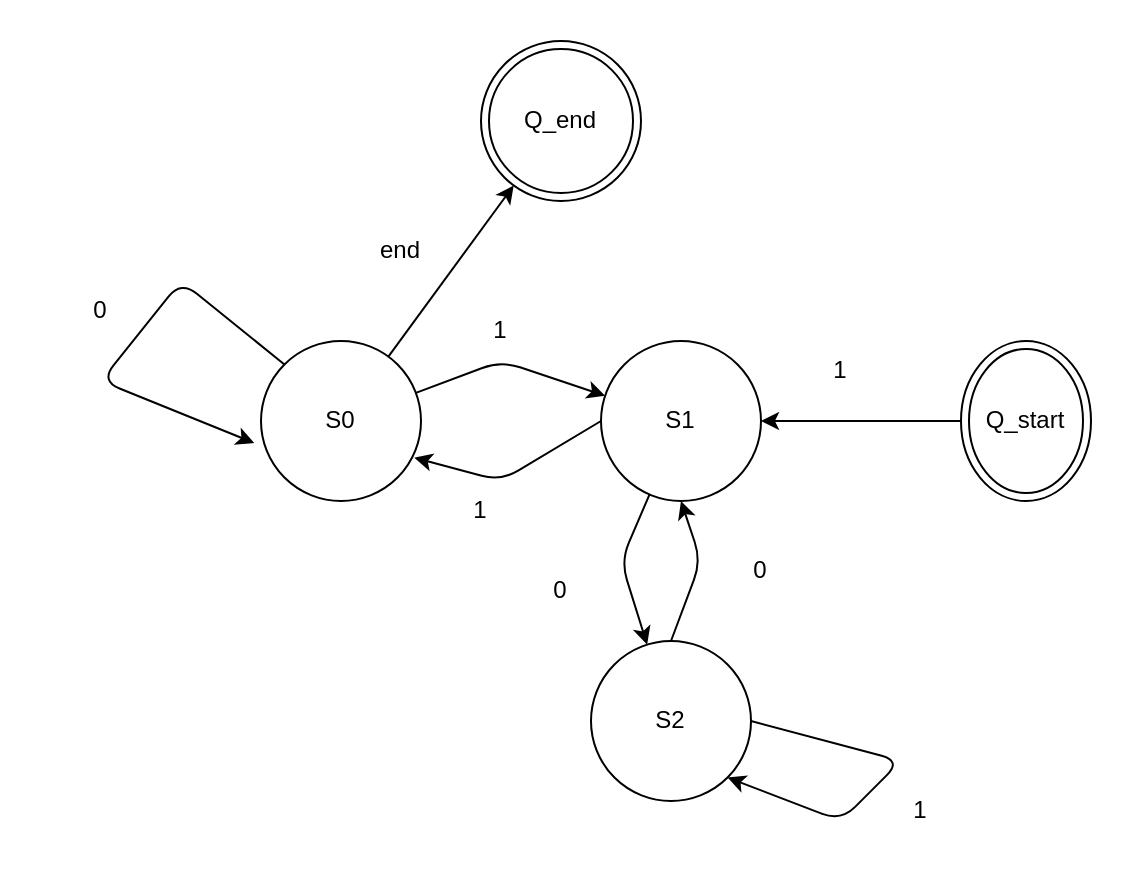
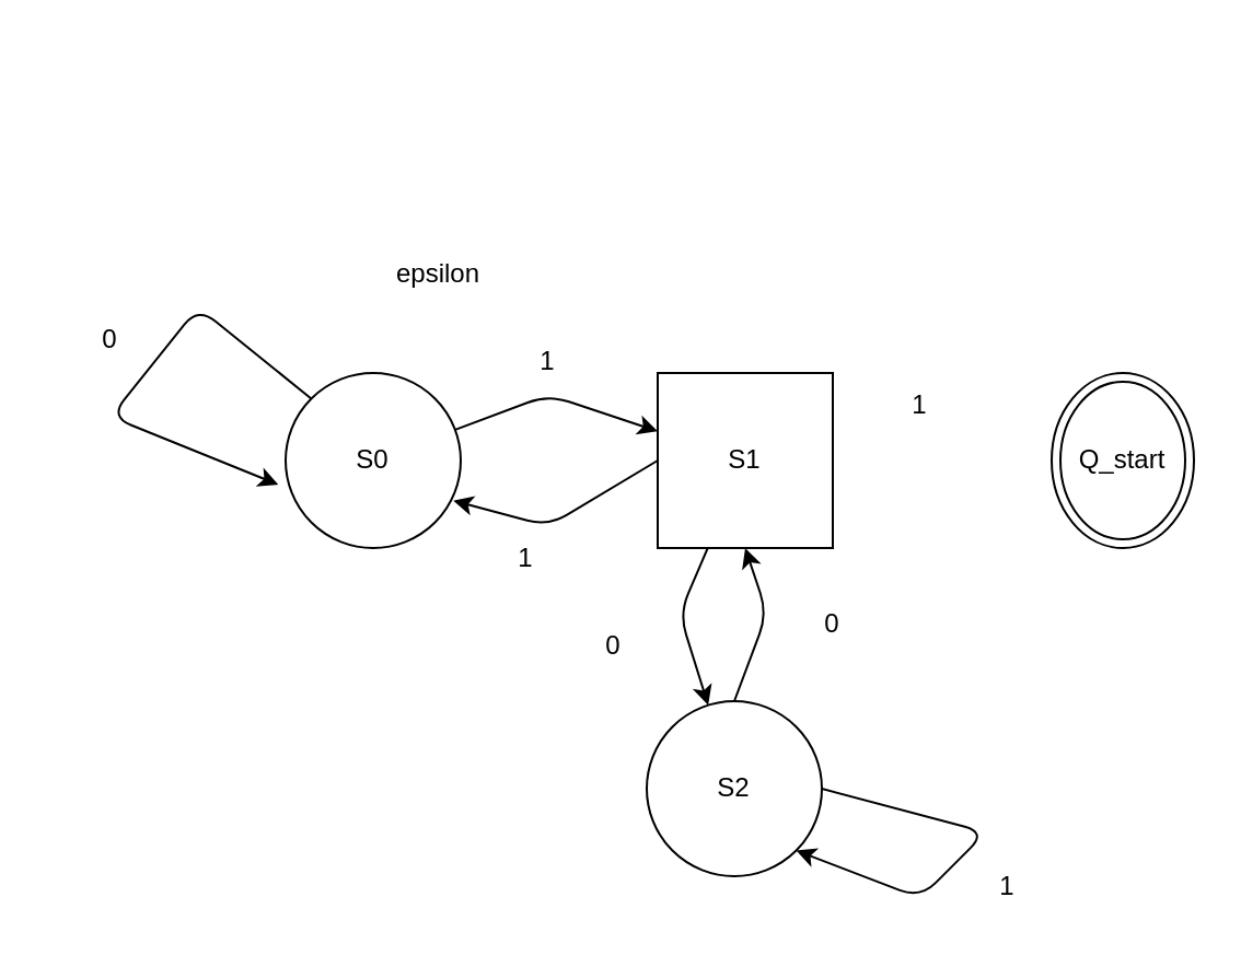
  <mxCell id="0" />
  <mxCell id="1" parent="0" />
- <mxCell id="2" style="edgeStyle=none;html=1;entryX=1;entryY=0.5;entryDx=0;entryDy=0;" parent="1" source="3" target="10" edge="1"><mxGeometry relative="1" as="geometry"><mxPoint x="10" y="210" as="targetPoint" /></mxGeometry></mxCell>
  <mxCell id="3" value="Q_start" style="ellipse;shape=doubleEllipse;whiteSpace=wrap;html=1;aspect=fixed;" parent="1" vertex="1"><mxGeometry x="480" y="170" width="65" height="80" as="geometry" /></mxCell>
  <mxCell id="4" style="edgeStyle=none;html=1;" parent="1" source="7" target="10" edge="1"><mxGeometry relative="1" as="geometry"><mxPoint x="290" y="210" as="targetPoint" /><Array as="points"><mxPoint x="250" y="180" /></Array></mxGeometry></mxCell>
- <mxCell id="5" style="edgeStyle=none;html=1;" parent="1" source="7" target="19" edge="1"><mxGeometry relative="1" as="geometry"><mxPoint x="222.8" y="100" as="targetPoint" /></mxGeometry></mxCell>
  <mxCell id="6" style="edgeStyle=none;html=1;exitX=0;exitY=0;exitDx=0;exitDy=0;entryX=-0.042;entryY=0.638;entryDx=0;entryDy=0;entryPerimeter=0;" edge="1" parent="1" source="7" target="7"><mxGeometry relative="1" as="geometry"><mxPoint x="30" y="220" as="targetPoint" /><Array as="points"><mxPoint x="90" y="140" /><mxPoint x="50" y="190" /></Array></mxGeometry></mxCell>
  <mxCell id="7" value="S0" style="ellipse;whiteSpace=wrap;html=1;aspect=fixed;" parent="1" vertex="1"><mxGeometry x="130" y="170" width="80" height="80" as="geometry" /></mxCell>
  <mxCell id="8" style="edgeStyle=none;html=1;" parent="1" source="10" target="13" edge="1"><mxGeometry relative="1" as="geometry"><mxPoint x="330" y="350" as="targetPoint" /><Array as="points"><mxPoint x="310" y="280" /></Array></mxGeometry></mxCell>
  <mxCell id="9" style="edgeStyle=none;html=1;exitX=0;exitY=0.5;exitDx=0;exitDy=0;entryX=0.958;entryY=0.729;entryDx=0;entryDy=0;entryPerimeter=0;" parent="1" source="10" target="7" edge="1"><mxGeometry relative="1" as="geometry"><Array as="points"><mxPoint x="250" y="240" /></Array></mxGeometry></mxCell>
- <mxCell id="10" value="S1" style="ellipse;whiteSpace=wrap;html=1;aspect=fixed;" parent="1" vertex="1"><mxGeometry x="300" y="170" width="80" height="80" as="geometry" /></mxCell>
+ <mxCell id="10" value="S1" style="whiteSpace=wrap;html=1;aspect=fixed;rounded=0;" parent="1" vertex="1"><mxGeometry x="300" y="170" width="80" height="80" as="geometry" /></mxCell>
  <mxCell id="11" style="edgeStyle=none;html=1;exitX=0.5;exitY=0;exitDx=0;exitDy=0;entryX=0.5;entryY=1;entryDx=0;entryDy=0;" parent="1" source="13" target="10" edge="1"><mxGeometry relative="1" as="geometry"><Array as="points"><mxPoint x="350" y="280" /></Array></mxGeometry></mxCell>
  <mxCell id="12" style="edgeStyle=none;html=1;exitX=1;exitY=0.5;exitDx=0;exitDy=0;entryX=1;entryY=1;entryDx=0;entryDy=0;" parent="1" source="13" target="13" edge="1"><mxGeometry relative="1" as="geometry"><mxPoint x="360" y="410" as="targetPoint" /><Array as="points"><mxPoint x="450" y="380" /><mxPoint x="420" y="410" /></Array></mxGeometry></mxCell>
  <mxCell id="13" value="S2" style="ellipse;whiteSpace=wrap;html=1;aspect=fixed;" parent="1" vertex="1"><mxGeometry x="295" y="320" width="80" height="80" as="geometry" /></mxCell>
  <mxCell id="14" value="0" style="text;html=1;strokeColor=none;fillColor=none;align=center;verticalAlign=middle;whiteSpace=wrap;rounded=0;" parent="1" vertex="1"><mxGeometry x="250" y="280" width="60" height="30" as="geometry" /></mxCell>
  <mxCell id="15" value="0" style="text;html=1;strokeColor=none;fillColor=none;align=center;verticalAlign=middle;whiteSpace=wrap;rounded=0;" parent="1" vertex="1"><mxGeometry x="350" y="270" width="60" height="30" as="geometry" /></mxCell>
  <mxCell id="16" value="1" style="text;html=1;strokeColor=none;fillColor=none;align=center;verticalAlign=middle;whiteSpace=wrap;rounded=0;" parent="1" vertex="1"><mxGeometry x="430" y="390" width="60" height="30" as="geometry" /></mxCell>
  <mxCell id="17" value="1" style="text;html=1;strokeColor=none;fillColor=none;align=center;verticalAlign=middle;whiteSpace=wrap;rounded=0;" parent="1" vertex="1"><mxGeometry x="220" y="150" width="60" height="30" as="geometry" /></mxCell>
  <mxCell id="18" value="1" style="text;html=1;strokeColor=none;fillColor=none;align=center;verticalAlign=middle;whiteSpace=wrap;rounded=0;" parent="1" vertex="1"><mxGeometry x="210" y="240" width="60" height="30" as="geometry" /></mxCell>
- <mxCell id="19" value="Q_end" style="ellipse;shape=doubleEllipse;whiteSpace=wrap;html=1;aspect=fixed;" vertex="1" parent="1"><mxGeometry x="240" y="20" width="80" height="80" as="geometry" /></mxCell>
  <mxCell id="20" value="1" style="text;html=1;strokeColor=none;fillColor=none;align=center;verticalAlign=middle;whiteSpace=wrap;rounded=0;" vertex="1" parent="1"><mxGeometry x="390" y="170" width="60" height="30" as="geometry" /></mxCell>
- <mxCell id="21" value="end" style="text;html=1;strokeColor=none;fillColor=none;align=center;verticalAlign=middle;whiteSpace=wrap;rounded=0;" vertex="1" parent="1"><mxGeometry x="170" y="110" width="60" height="30" as="geometry" /></mxCell>
+ <mxCell id="21" value="epsilon" style="text;html=1;strokeColor=none;fillColor=none;align=center;verticalAlign=middle;whiteSpace=wrap;rounded=0;" vertex="1" parent="1"><mxGeometry x="170" y="110" width="60" height="30" as="geometry" /></mxCell>
  <mxCell id="22" value="0" style="text;html=1;strokeColor=none;fillColor=none;align=center;verticalAlign=middle;whiteSpace=wrap;rounded=0;" vertex="1" parent="1"><mxGeometry x="20" y="140" width="60" height="30" as="geometry" /></mxCell>
